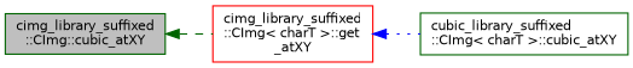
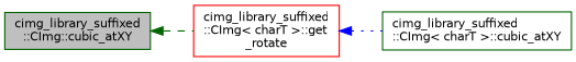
  digraph {
    rankdir=LR
    node [color=darkgreen fillcolor=white fontname=Helvetica fontsize=10 shape=record style=filled]
    edge [dir=back fontname=Helvetica fontsize=10 labelfontname=Helvetica labelfontsize=10]
    n1 [fillcolor=grey75 fontcolor=black height=0.2 label="cimg_library_suffixed\l::CImg::cubic_atXY" width=0.4]
-   n2 [color=red height=0.2 label="cimg_library_suffixed\l::CImg\< charT \>::get\l_atXY" width=0.4]
-   n3 [height=0.2 label="cubic_library_suffixed\l::CImg\< charT \>::cubic_atXY" width=0.4]
+   n2 [color=red height=0.2 label="cimg_library_suffixed\l::CImg\< charT \>::get\l_rotate" width=0.4]
+   n3 [height=0.2 label="cimg_library_suffixed\l::CImg\< charT \>::cubic_atXY" width=0.4]
    n1 -> n2 [color=darkgreen style=dashed]
    n2 -> n3 [color=blue style=dotted]
  }
